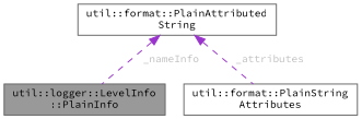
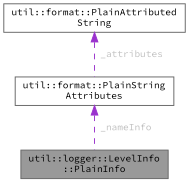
  digraph {
    fontname="Source Code Pro"
    node [color=gray40 fillcolor=white fontname="Source Code Pro" fontsize=10 shape=box style=filled]
    edge [color=darkorchid3 dir=back fontcolor=grey fontname="Source Code Pro" fontsize=10 labelfontname=Helvetica labelfontsize=10 style=dashed]
    n1 [fillcolor=grey60 fontcolor=black height=0.2 label="util::logger::LevelInfo\l::PlainInfo" width=0.4]
    n2 [height=0.2 label="util::format::PlainAttributed\lString" width=0.4]
    n3 [height=0.2 label="util::format::PlainString\lAttributes" width=0.4]
-   n2 -> n1 [label=" _nameInfo"]
+   n3 -> n1 [label=" _nameInfo"]
    n2 -> n3 [label=" _attributes"]
  }
